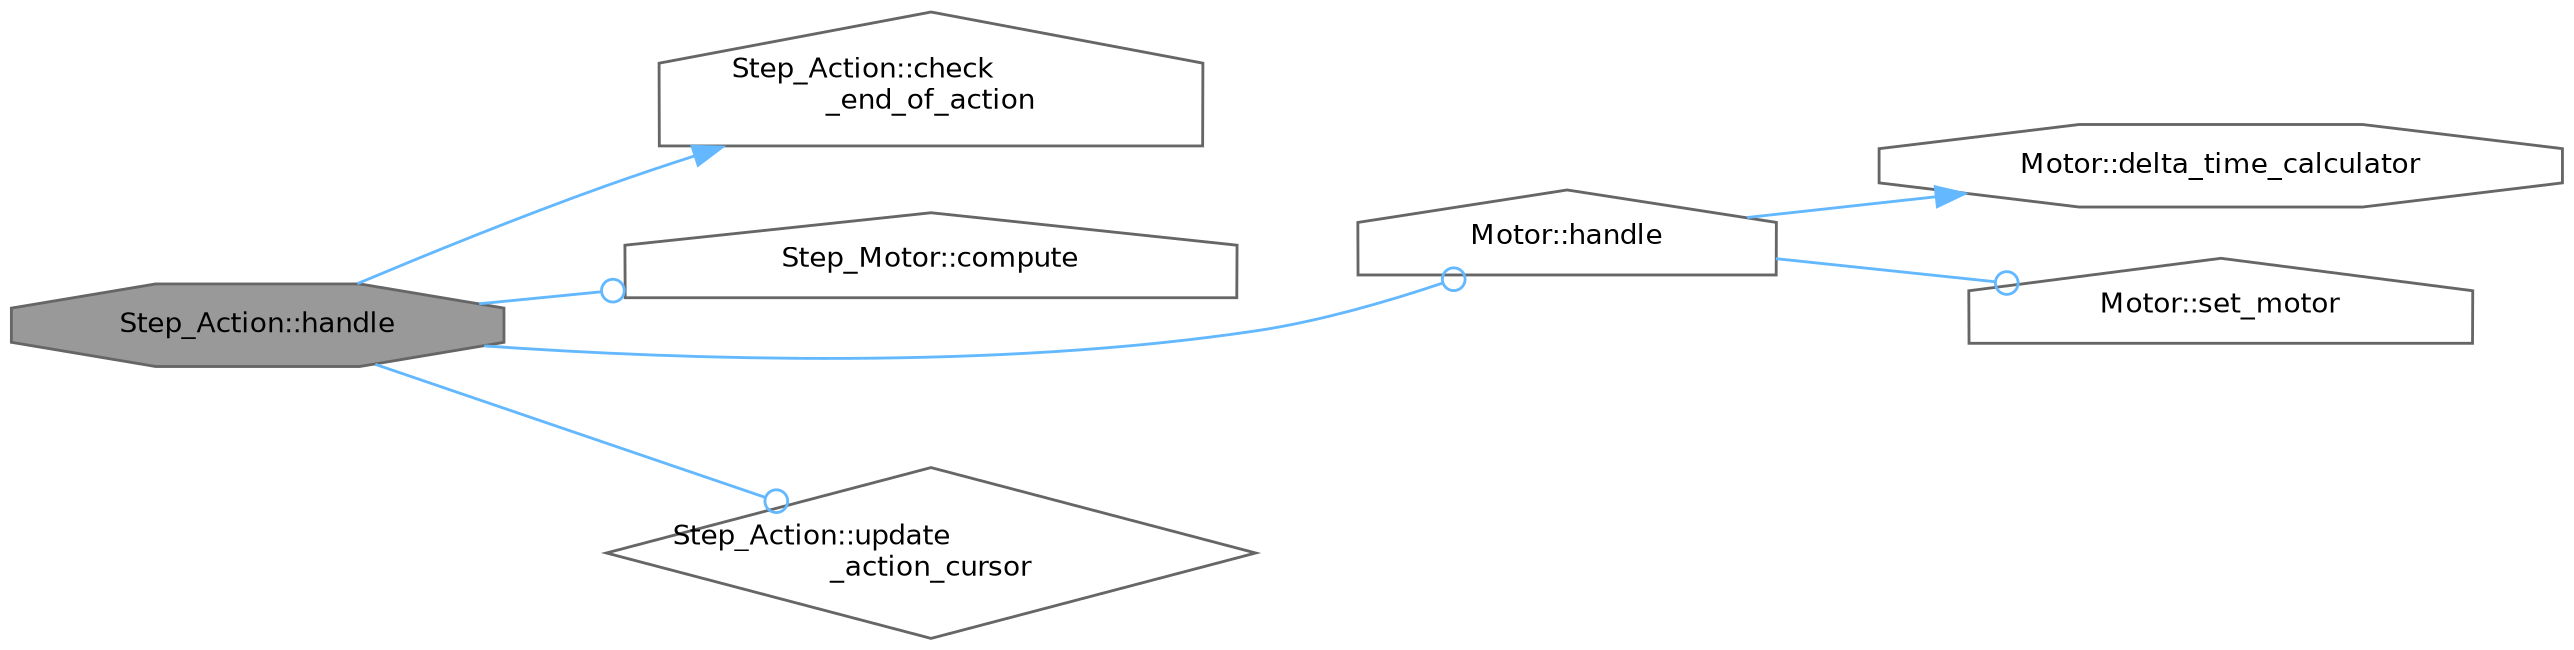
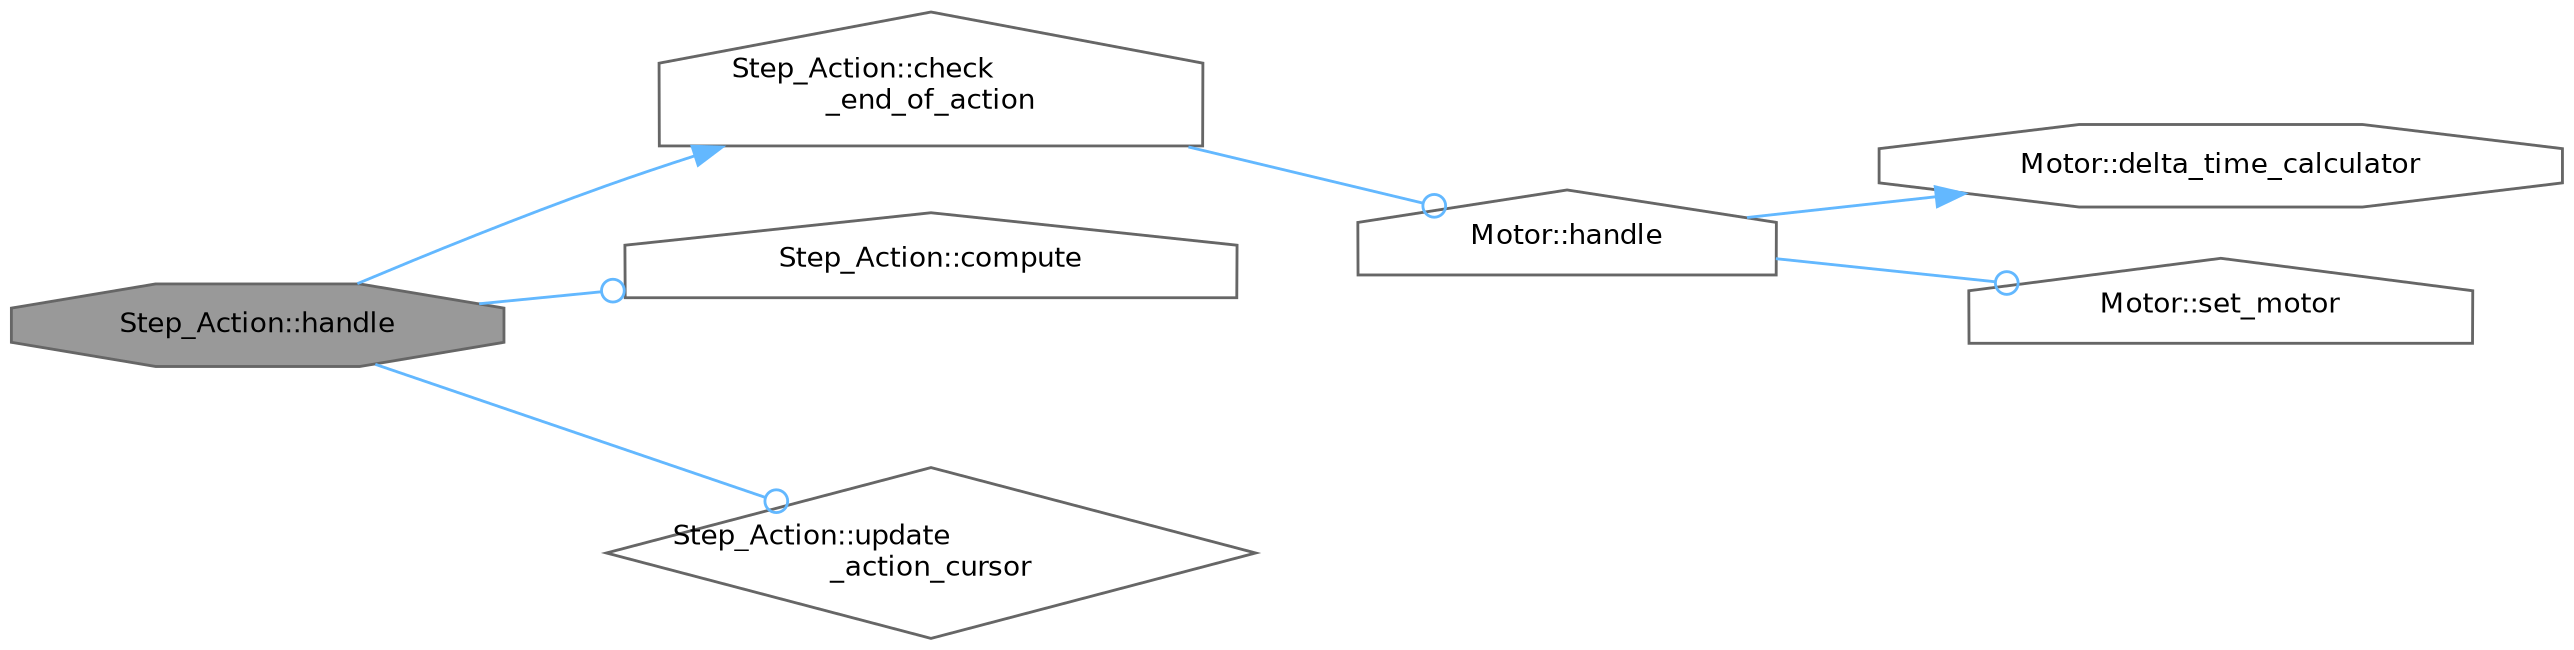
  digraph {
    rankdir=LR
    node [color=grey40 fillcolor=white fontname=Helvetica fontsize=10 shape=house style=filled]
    edge [arrowhead=odot color=steelblue1 fontname=Helvetica fontsize=10 labelfontname=Helvetica labelfontsize=10 style=solid]
    n1 [color=gray40 fillcolor=grey60 fontcolor=black height=0.2 label="Step_Action::handle" shape=octagon width=0.4]
    n2 [height=0.2 label="Step_Action::check\l_end_of_action" width=0.4]
-   n3 [height=0.2 label="Step_Motor::compute" width=0.4]
+   n3 [height=0.2 label="Step_Action::compute" width=0.4]
    n4 [height=0.2 label="Motor::handle" width=0.4]
    n5 [height=0.2 label="Step_Action::update\l_action_cursor" shape=diamond width=0.4]
    n6 [height=0.2 label="Motor::delta_time_calculator" shape=octagon width=0.4]
    n7 [height=0.2 label="Motor::set_motor" width=0.4]
    n1 -> n2 [arrowhead=normal]
    n1 -> n3
-   n1 -> n4
+   n2 -> n4
    n1 -> n5
    n4 -> n6 [arrowhead=normal]
    n4 -> n7
  }
